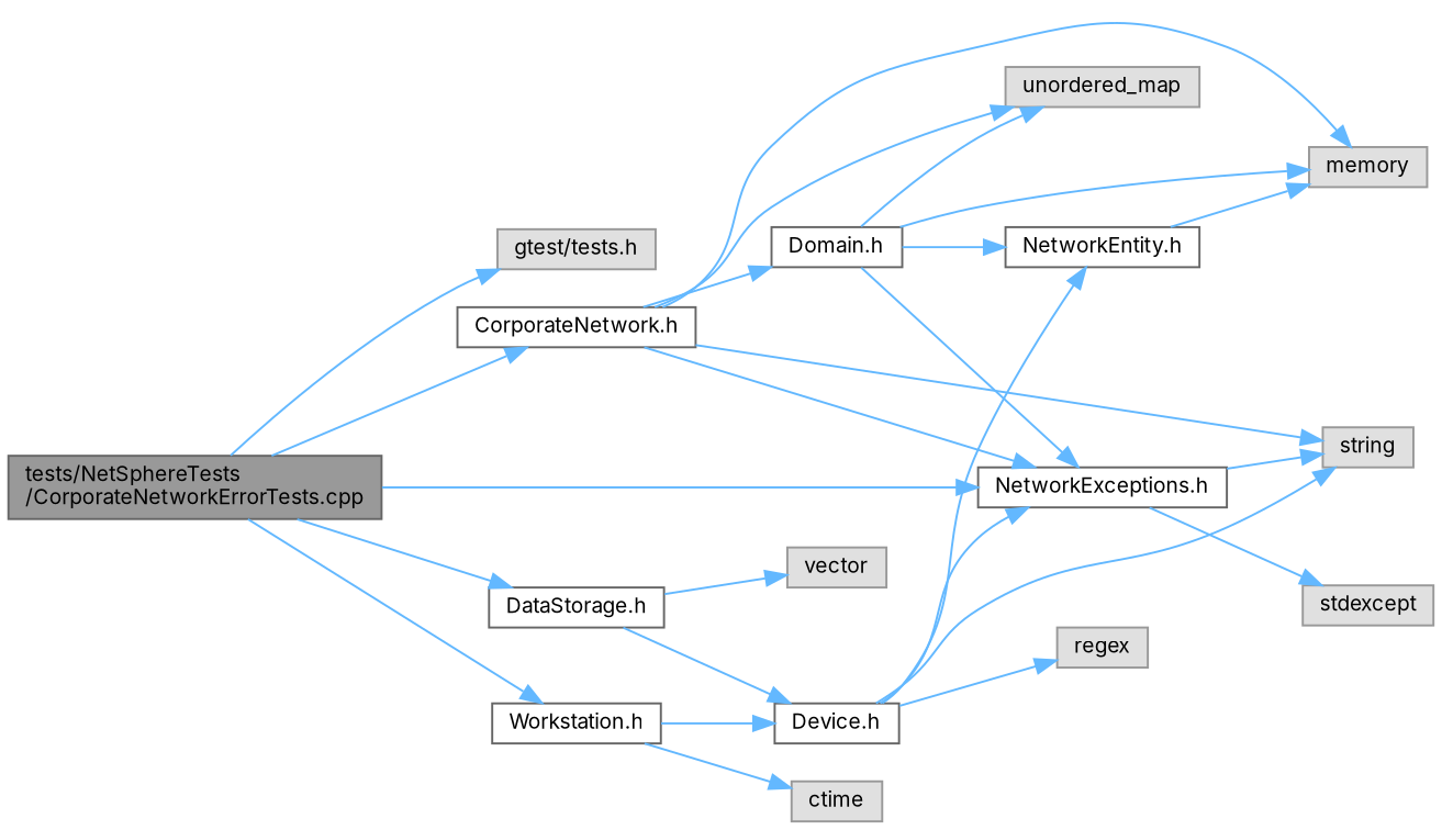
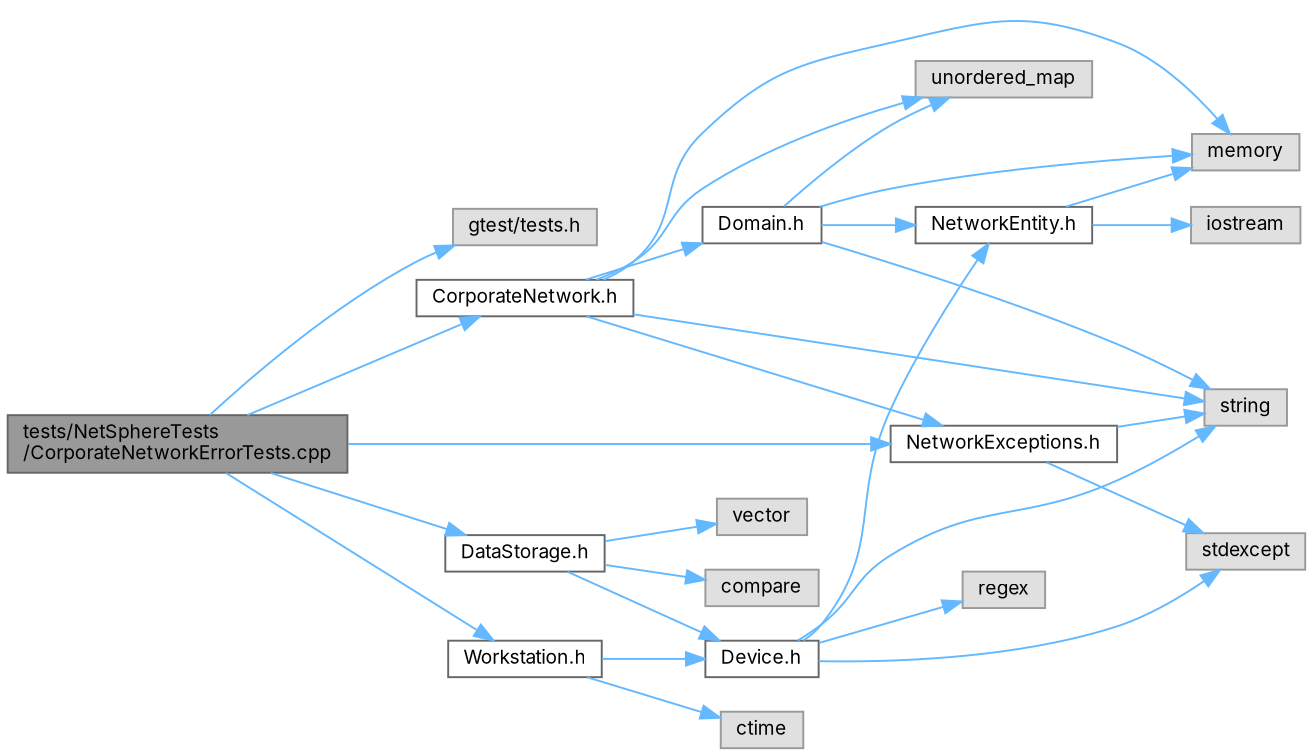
  digraph {
    fontname=Inter
    rankdir=LR
    node [color=grey60 fillcolor="#E0E0E0" fontname=Inter fontsize=10 shape=box style=filled]
    edge [color=steelblue1 fontname=Inter fontsize=10 labelfontname=Helvetica labelfontsize=10 style=solid]
    n1 [color=gray40 fillcolor=grey60 fontcolor=black height=0.2 label="tests/NetSphereTests\l/CorporateNetworkErrorTests.cpp" width=0.4]
    n2 [height=0.2 label="gtest/tests.h" width=0.4]
    n3 [color=grey40 fillcolor=white height=0.2 label="CorporateNetwork.h" width=0.4]
    n4 [color=grey40 fillcolor=white height=0.2 label="NetworkExceptions.h" width=0.4]
    n5 [color=grey40 fillcolor=white height=0.2 label="DataStorage.h" width=0.4]
    n6 [color=grey40 fillcolor=white height=0.2 label="Workstation.h" width=0.4]
    n7 [color=grey40 fillcolor=white height=0.2 label="Domain.h" width=0.4]
    n8 [height=0.2 label=string width=0.4]
    n9 [height=0.2 label=memory width=0.4]
    n10 [height=0.2 label=unordered_map width=0.4]
    n11 [height=0.2 label=stdexcept width=0.4]
    n12 [color=grey40 fillcolor=white height=0.2 label="Device.h" width=0.4]
    n13 [height=0.2 label=vector width=0.4]
+   n14 [height=0.2 label=compare width=0.4]
    n15 [height=0.2 label=ctime width=0.4]
    n16 [color=grey40 fillcolor=white height=0.2 label="NetworkEntity.h" width=0.4]
+   n17 [height=0.2 label=iostream width=0.4]
    n18 [height=0.2 label=regex width=0.4]
    n1 -> n2
    n1 -> n3
    n1 -> n4
    n1 -> n5
    n1 -> n6
    n3 -> n4
    n3 -> n7
    n3 -> n8
    n3 -> n9
    n3 -> n10
    n4 -> n8
    n4 -> n11
    n5 -> n12
    n5 -> n13
+   n5 -> n14
    n6 -> n12
    n6 -> n15
-   n7 -> n4
+   n7 -> n8
    n7 -> n9
    n7 -> n10
    n7 -> n16
-   n12 -> n4
+   n12 -> n11
    n12 -> n8
    n12 -> n16
    n12 -> n18
    n16 -> n9
+   n16 -> n17
  }
